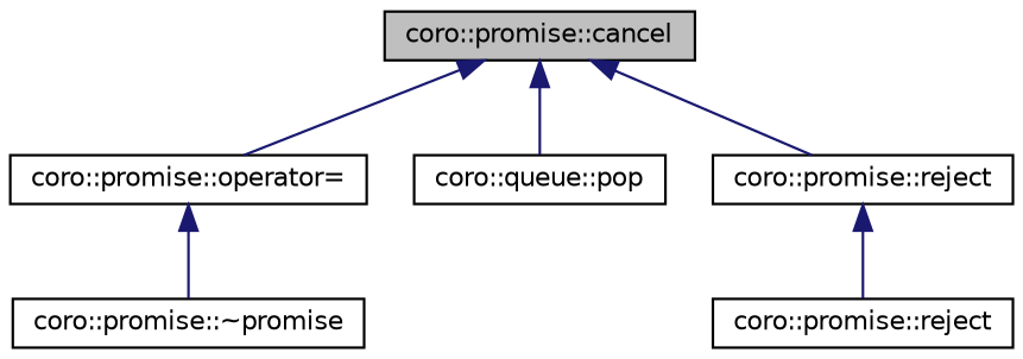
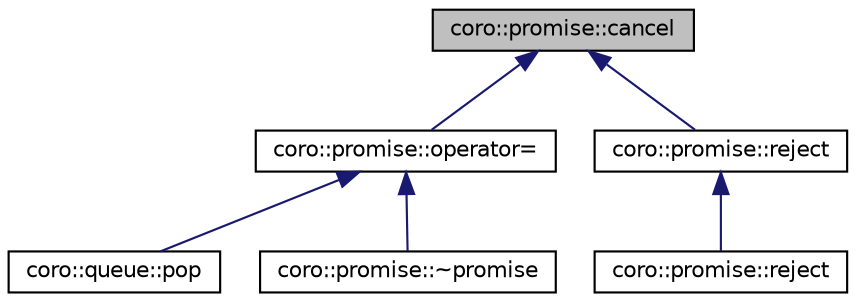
  digraph {
    rankdir=TB
    node [color=black fillcolor=white fontname=Helvetica fontsize=10 shape=record style=filled]
    edge [color=midnightblue dir=back fontname=Helvetica fontsize=10 labelfontname=Helvetica labelfontsize=10 style=solid]
    n1 [fillcolor=grey75 fontcolor=black height=0.2 label="coro::promise::cancel" width=0.4]
    n2 [height=0.2 label="coro::promise::operator=" width=0.4]
    n3 [height=0.2 label="coro::queue::pop" width=0.4]
    n4 [height=0.2 label="coro::promise::reject" width=0.4]
    n5 [height=0.2 label="coro::promise::~promise" width=0.4]
    n6 [height=0.2 label="coro::promise::reject" width=0.4]
    n1 -> n2
-   n1 -> n3
+   n2 -> n3
    n1 -> n4
    n2 -> n5
    n4 -> n6
  }
